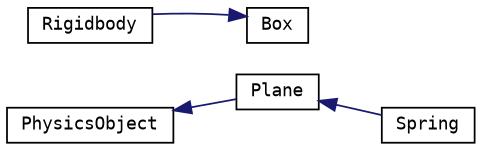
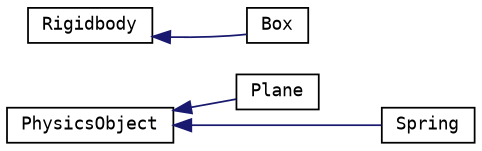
  digraph {
    fontname="DejaVu Sans Mono"
    rankdir=LR
    node [color=black fillcolor=white fontname="DejaVu Sans Mono" fontsize=10 shape=record style=filled]
    edge [color=midnightblue dir=back fontname="DejaVu Sans Mono" fontsize=10 labelfontname=Helvetica labelfontsize=10 style=solid]
    n1 [height=0.2 label=PhysicsObject width=0.4]
    n2 [height=0.2 label=Plane width=0.4]
    n3 [height=0.2 label=Spring width=0.4]
    n4 [height=0.2 label=Rigidbody width=0.4]
    n5 [height=0.2 label=Box width=0.4]
    n1 -> n2
-   n2 -> n3
-   n5 -> n4
+   n1 -> n3
+   n4 -> n5
  }
